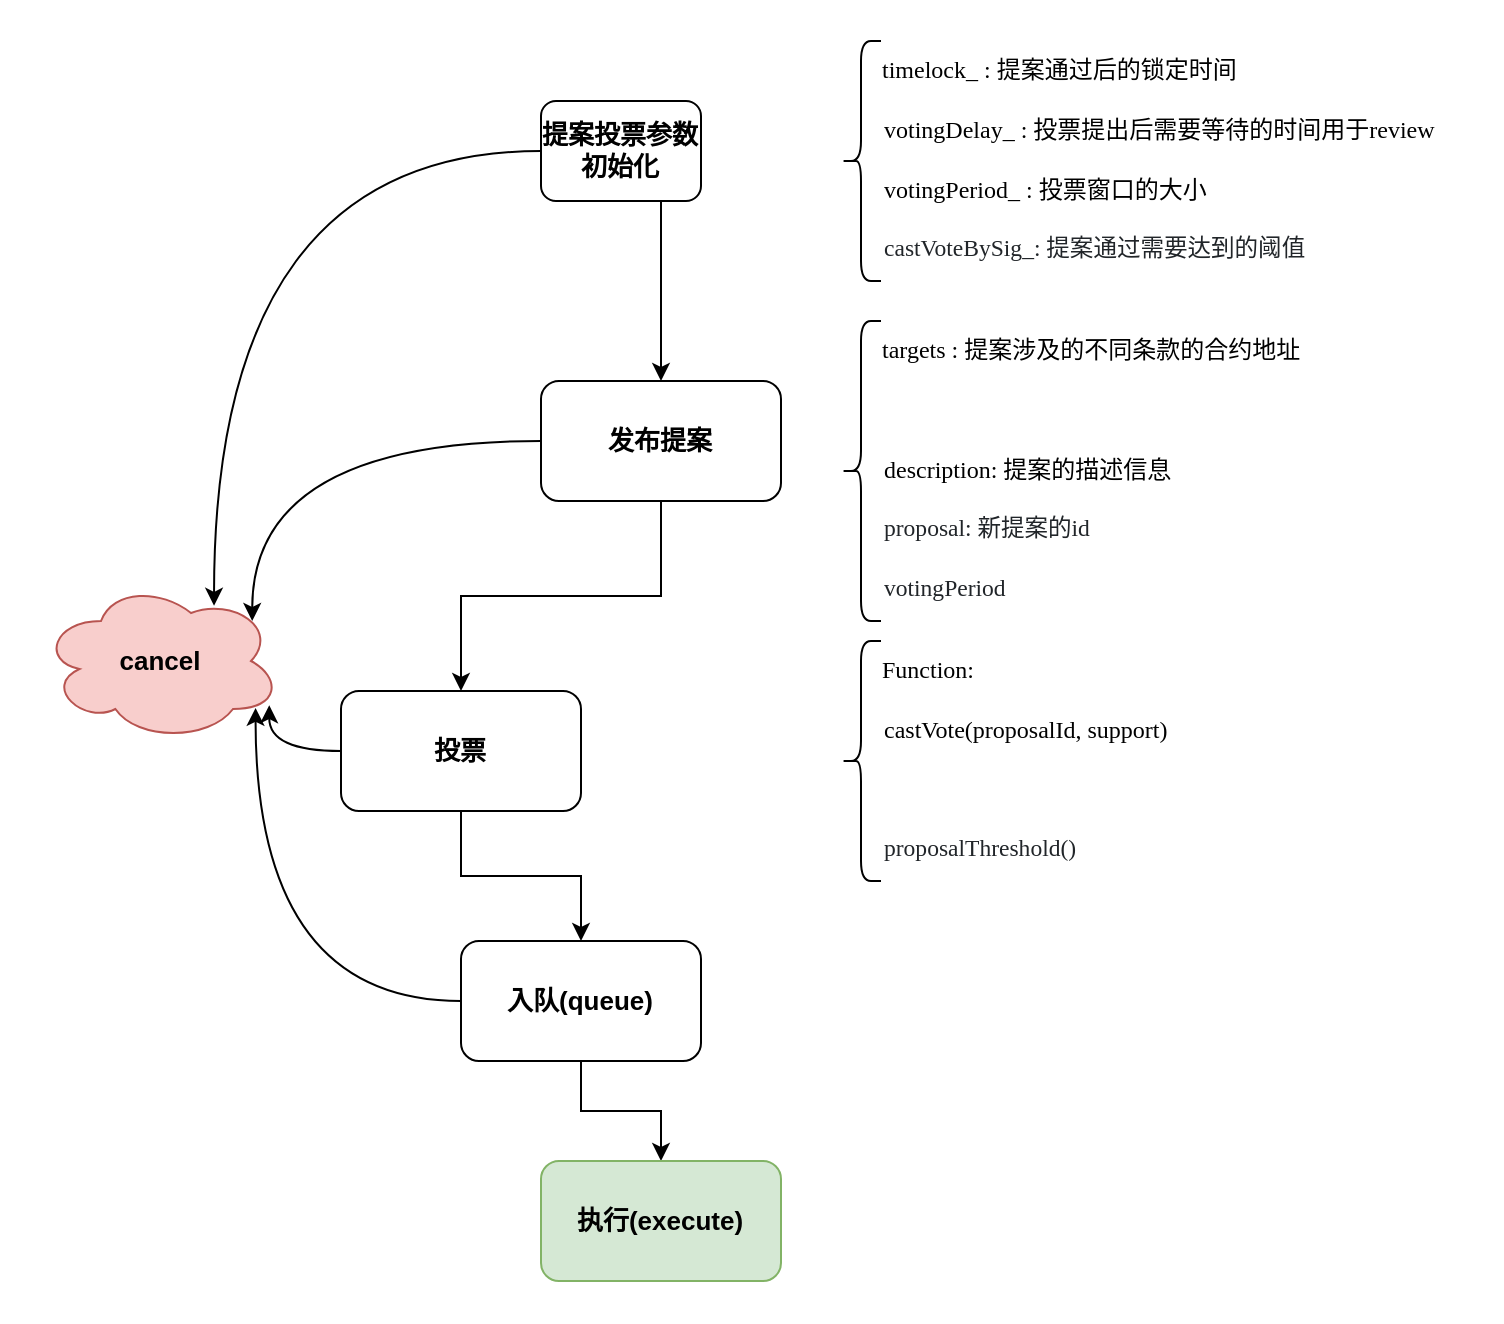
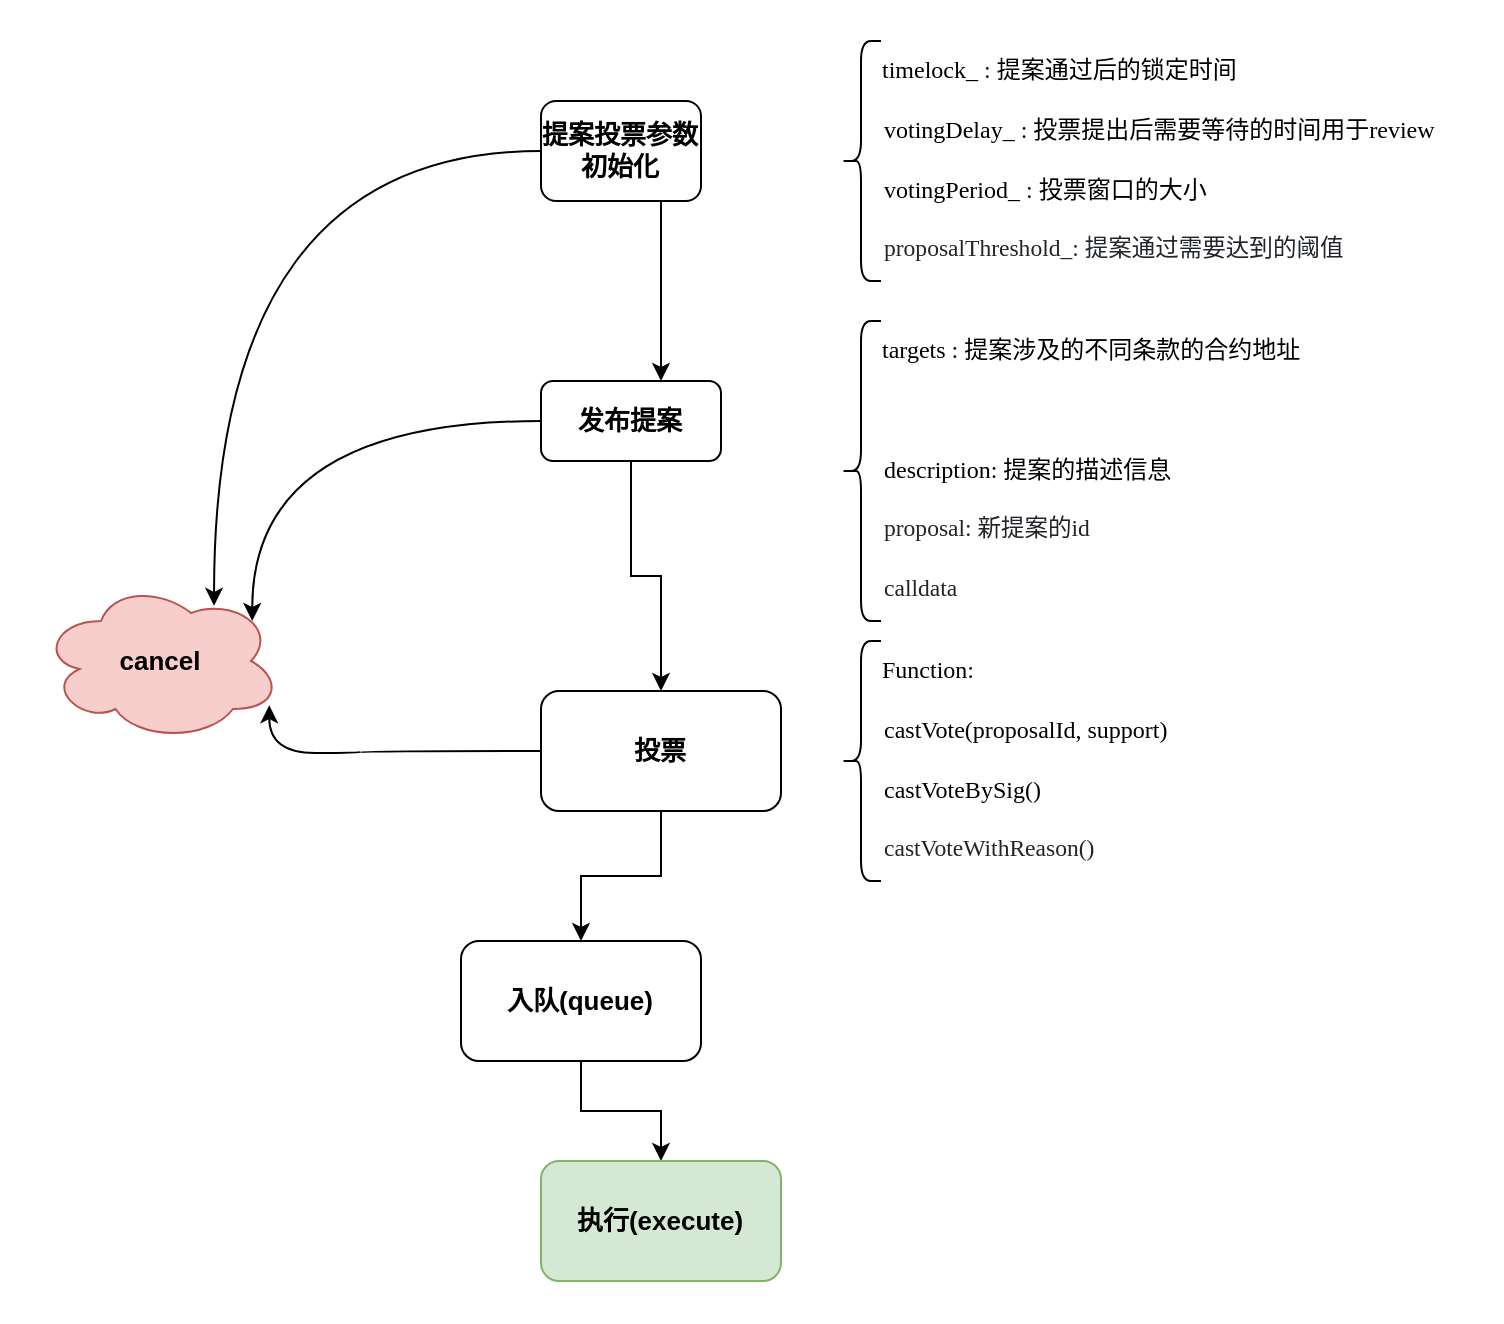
  <mxCell id="0" />
  <mxCell id="1" parent="0" />
  <mxCell id="2" value="" style="edgeStyle=orthogonalEdgeStyle;rounded=0;orthogonalLoop=1;jettySize=auto;html=1;fontStyle=1;fontSize=13;" edge="1" parent="1" source="5" target="13"><mxGeometry relative="1" as="geometry"><Array as="points"><mxPoint x="330" y="150" /><mxPoint x="330" y="150" /></Array></mxGeometry></mxCell>
  <mxCell id="3" style="edgeStyle=orthogonalEdgeStyle;orthogonalLoop=1;jettySize=auto;html=1;entryX=0.75;entryY=0.125;entryDx=0;entryDy=0;entryPerimeter=0;strokeColor=none;curved=1;fontStyle=1;fontSize=13;" edge="1" parent="1" source="5" target="31"><mxGeometry relative="1" as="geometry" /></mxCell>
  <mxCell id="4" style="edgeStyle=orthogonalEdgeStyle;orthogonalLoop=1;jettySize=auto;html=1;entryX=0.721;entryY=0.155;entryDx=0;entryDy=0;entryPerimeter=0;curved=1;fontStyle=1;fontSize=13;" edge="1" parent="1" source="5" target="31"><mxGeometry relative="1" as="geometry" /></mxCell>
  <mxCell id="5" value="提案投票参数初始化" style="rounded=1;whiteSpace=wrap;html=1;fontStyle=1;fontSize=13;" vertex="1" parent="1"><mxGeometry x="270" y="50" width="80" height="50" as="geometry" /></mxCell>
  <mxCell id="6" value="" style="shape=curlyBracket;whiteSpace=wrap;html=1;rounded=1;labelPosition=left;verticalLabelPosition=middle;align=right;verticalAlign=middle;fontFamily=Times New Roman;" vertex="1" parent="1"><mxGeometry x="420" y="20" width="20" height="120" as="geometry" /></mxCell>
  <mxCell id="7" value="timelock_ : 提案通过后的锁定时间" style="text;html=1;strokeColor=none;fillColor=none;align=left;verticalAlign=middle;whiteSpace=wrap;rounded=0;fontFamily=Times New Roman;" vertex="1" parent="1"><mxGeometry x="439" y="20" width="201" height="30" as="geometry" /></mxCell>
  <mxCell id="8" value="votingPeriod_ : 投票窗口的大小" style="text;html=1;strokeColor=none;fillColor=none;align=left;verticalAlign=middle;whiteSpace=wrap;rounded=0;fontFamily=Times New Roman;" vertex="1" parent="1"><mxGeometry x="440" y="80" width="230" height="30" as="geometry" /></mxCell>
  <mxCell id="9" value="votingDelay_ : 投票提出后需要等待的时间用于review" style="text;html=1;strokeColor=none;fillColor=none;align=left;verticalAlign=middle;whiteSpace=wrap;rounded=0;fontFamily=Times New Roman;" vertex="1" parent="1"><mxGeometry x="440" y="50" width="290" height="30" as="geometry" /></mxCell>
- <mxCell id="10" value="&lt;span style=&quot;color: rgb(33, 37, 41); font-size: 11.781px; font-style: normal; font-variant-ligatures: normal; font-variant-caps: normal; font-weight: 400; letter-spacing: normal; orphans: 2; text-align: start; text-indent: 0px; text-transform: none; widows: 2; word-spacing: 0px; -webkit-text-stroke-width: 0px; background-color: rgb(255, 255, 255); text-decoration-thickness: initial; text-decoration-style: initial; text-decoration-color: initial; float: none; display: inline !important;&quot;&gt;castVoteBySig_: 提案通过需要达到的阈值&lt;/span&gt;" style="text;whiteSpace=wrap;html=1;fontFamily=Times New Roman;" vertex="1" parent="1"><mxGeometry x="440" y="110" width="290" height="40" as="geometry" /></mxCell>
+ <mxCell id="10" value="&lt;span style=&quot;color: rgb(33, 37, 41); font-size: 11.781px; font-style: normal; font-variant-ligatures: normal; font-variant-caps: normal; font-weight: 400; letter-spacing: normal; orphans: 2; text-align: start; text-indent: 0px; text-transform: none; widows: 2; word-spacing: 0px; -webkit-text-stroke-width: 0px; background-color: rgb(255, 255, 255); text-decoration-thickness: initial; text-decoration-style: initial; text-decoration-color: initial; float: none; display: inline !important;&quot;&gt;proposalThreshold_: 提案通过需要达到的阈值&lt;/span&gt;" style="text;whiteSpace=wrap;html=1;fontFamily=Times New Roman;" vertex="1" parent="1"><mxGeometry x="440" y="110" width="290" height="40" as="geometry" /></mxCell>
  <mxCell id="11" value="" style="edgeStyle=orthogonalEdgeStyle;rounded=0;orthogonalLoop=1;jettySize=auto;html=1;fontStyle=1;fontSize=13;" edge="1" parent="1" source="13" target="21"><mxGeometry relative="1" as="geometry" /></mxCell>
  <mxCell id="12" style="edgeStyle=orthogonalEdgeStyle;orthogonalLoop=1;jettySize=auto;html=1;entryX=0.88;entryY=0.25;entryDx=0;entryDy=0;entryPerimeter=0;curved=1;fontStyle=1;fontSize=13;" edge="1" parent="1" source="13" target="31"><mxGeometry relative="1" as="geometry" /></mxCell>
- <mxCell id="13" value="发布提案" style="whiteSpace=wrap;html=1;rounded=1;fontStyle=1;fontSize=13;" vertex="1" parent="1"><mxGeometry x="270" y="190" width="120" height="60" as="geometry" /></mxCell>
+ <mxCell id="13" value="发布提案" style="whiteSpace=wrap;html=1;rounded=1;fontStyle=1;fontSize=13;" vertex="1" parent="1"><mxGeometry x="270" y="190" width="90" height="40" as="geometry" /></mxCell>
  <mxCell id="14" value="" style="shape=curlyBracket;whiteSpace=wrap;html=1;rounded=1;labelPosition=left;verticalLabelPosition=middle;align=right;verticalAlign=middle;fontFamily=Times New Roman;" vertex="1" parent="1"><mxGeometry x="420" y="160" width="20" height="150" as="geometry" /></mxCell>
  <mxCell id="15" value="targets : 提案涉及的不同条款的合约地址" style="text;html=1;strokeColor=none;fillColor=none;align=left;verticalAlign=middle;whiteSpace=wrap;rounded=0;fontFamily=Times New Roman;" vertex="1" parent="1"><mxGeometry x="439" y="160" width="231" height="30" as="geometry" /></mxCell>
  <mxCell id="16" value="description: 提案的描述信息" style="text;html=1;strokeColor=none;fillColor=none;align=left;verticalAlign=middle;whiteSpace=wrap;rounded=0;fontFamily=Times New Roman;" vertex="1" parent="1"><mxGeometry x="440" y="220" width="230" height="30" as="geometry" /></mxCell>
  <mxCell id="17" value="&lt;span style=&quot;color: rgb(33, 37, 41); font-size: 11.781px; font-style: normal; font-variant-ligatures: normal; font-variant-caps: normal; font-weight: 400; letter-spacing: normal; orphans: 2; text-align: start; text-indent: 0px; text-transform: none; widows: 2; word-spacing: 0px; -webkit-text-stroke-width: 0px; background-color: rgb(255, 255, 255); text-decoration-thickness: initial; text-decoration-style: initial; text-decoration-color: initial; float: none; display: inline !important;&quot;&gt;proposal: 新提案的id&lt;/span&gt;" style="text;whiteSpace=wrap;html=1;fontFamily=Times New Roman;" vertex="1" parent="1"><mxGeometry x="440" y="250" width="290" height="40" as="geometry" /></mxCell>
- <mxCell id="18" value="&lt;span style=&quot;color: rgb(33, 37, 41); font-size: 11.781px; font-style: normal; font-variant-ligatures: normal; font-variant-caps: normal; font-weight: 400; letter-spacing: normal; orphans: 2; text-align: start; text-indent: 0px; text-transform: none; widows: 2; word-spacing: 0px; -webkit-text-stroke-width: 0px; background-color: rgb(255, 255, 255); text-decoration-thickness: initial; text-decoration-style: initial; text-decoration-color: initial; float: none; display: inline !important;&quot;&gt;votingPeriod&lt;/span&gt;" style="text;whiteSpace=wrap;html=1;fontFamily=Times New Roman;" vertex="1" parent="1"><mxGeometry x="440" y="280" width="290" height="40" as="geometry" /></mxCell>
+ <mxCell id="18" value="&lt;span style=&quot;color: rgb(33, 37, 41); font-size: 11.781px; font-style: normal; font-variant-ligatures: normal; font-variant-caps: normal; font-weight: 400; letter-spacing: normal; orphans: 2; text-align: start; text-indent: 0px; text-transform: none; widows: 2; word-spacing: 0px; -webkit-text-stroke-width: 0px; background-color: rgb(255, 255, 255); text-decoration-thickness: initial; text-decoration-style: initial; text-decoration-color: initial; float: none; display: inline !important;&quot;&gt;calldata&lt;/span&gt;" style="text;whiteSpace=wrap;html=1;fontFamily=Times New Roman;" vertex="1" parent="1"><mxGeometry x="440" y="280" width="290" height="40" as="geometry" /></mxCell>
  <mxCell id="19" value="" style="edgeStyle=orthogonalEdgeStyle;rounded=0;orthogonalLoop=1;jettySize=auto;html=1;fontStyle=1;fontSize=13;" edge="1" parent="1" source="21" target="29"><mxGeometry relative="1" as="geometry" /></mxCell>
  <mxCell id="20" style="edgeStyle=orthogonalEdgeStyle;orthogonalLoop=1;jettySize=auto;html=1;entryX=0.951;entryY=0.776;entryDx=0;entryDy=0;entryPerimeter=0;curved=1;fontStyle=1;fontSize=13;" edge="1" parent="1" source="21" target="31"><mxGeometry relative="1" as="geometry"><mxPoint x="90" y="375" as="targetPoint" /><Array as="points"><mxPoint x="180" y="375" /><mxPoint x="134" y="376" /></Array></mxGeometry></mxCell>
- <mxCell id="21" value="投票" style="whiteSpace=wrap;html=1;rounded=1;fontStyle=1;fontSize=13;" vertex="1" parent="1"><mxGeometry x="170" y="345" width="120" height="60" as="geometry" /></mxCell>
+ <mxCell id="21" value="投票" style="whiteSpace=wrap;html=1;rounded=1;fontStyle=1;fontSize=13;" vertex="1" parent="1"><mxGeometry x="270" y="345" width="120" height="60" as="geometry" /></mxCell>
  <mxCell id="22" value="" style="shape=curlyBracket;whiteSpace=wrap;html=1;rounded=1;labelPosition=left;verticalLabelPosition=middle;align=right;verticalAlign=middle;fontFamily=Times New Roman;" vertex="1" parent="1"><mxGeometry x="420" y="320" width="20" height="120" as="geometry" /></mxCell>
  <mxCell id="23" value="Function:" style="text;html=1;strokeColor=none;fillColor=none;align=left;verticalAlign=middle;whiteSpace=wrap;rounded=0;fontFamily=Times New Roman;" vertex="1" parent="1"><mxGeometry x="439" y="320" width="201" height="30" as="geometry" /></mxCell>
+ <mxCell id="24" value="castVoteBySig()" style="text;html=1;strokeColor=none;fillColor=none;align=left;verticalAlign=middle;whiteSpace=wrap;rounded=0;fontFamily=Times New Roman;" vertex="1" parent="1"><mxGeometry x="440" y="380" width="230" height="30" as="geometry" /></mxCell>
  <mxCell id="25" value="castVote(proposalId, support)" style="text;html=1;strokeColor=none;fillColor=none;align=left;verticalAlign=middle;whiteSpace=wrap;rounded=0;fontFamily=Times New Roman;" vertex="1" parent="1"><mxGeometry x="440" y="350" width="230" height="30" as="geometry" /></mxCell>
- <mxCell id="26" value="&lt;font color=&quot;#212529&quot;&gt;&lt;span style=&quot;font-size: 11.781px; background-color: rgb(255, 255, 255);&quot;&gt;proposalThreshold()&lt;/span&gt;&lt;/font&gt;" style="text;whiteSpace=wrap;html=1;fontFamily=Times New Roman;" vertex="1" parent="1"><mxGeometry x="440" y="410" width="290" height="40" as="geometry" /></mxCell>
+ <mxCell id="26" value="&lt;font color=&quot;#212529&quot;&gt;&lt;span style=&quot;font-size: 11.781px; background-color: rgb(255, 255, 255);&quot;&gt;castVoteWithReason()&lt;/span&gt;&lt;/font&gt;" style="text;whiteSpace=wrap;html=1;fontFamily=Times New Roman;" vertex="1" parent="1"><mxGeometry x="440" y="410" width="290" height="40" as="geometry" /></mxCell>
  <mxCell id="27" value="" style="edgeStyle=orthogonalEdgeStyle;rounded=0;orthogonalLoop=1;jettySize=auto;html=1;fontStyle=1;fontSize=13;" edge="1" parent="1" source="29" target="30"><mxGeometry relative="1" as="geometry" /></mxCell>
- <mxCell id="28" style="edgeStyle=orthogonalEdgeStyle;orthogonalLoop=1;jettySize=auto;html=1;entryX=0.894;entryY=0.793;entryDx=0;entryDy=0;entryPerimeter=0;curved=1;fontStyle=1;fontSize=13;" edge="1" parent="1" source="29" target="31"><mxGeometry relative="1" as="geometry" /></mxCell>
  <mxCell id="29" value="入队(queue)" style="whiteSpace=wrap;html=1;rounded=1;fontStyle=1;fontSize=13;" vertex="1" parent="1"><mxGeometry x="230" y="470" width="120" height="60" as="geometry" /></mxCell>
  <mxCell id="30" value="执行(execute)" style="whiteSpace=wrap;html=1;rounded=1;fontStyle=1;fontSize=13;fillColor=#d5e8d4;strokeColor=#82b366;" vertex="1" parent="1"><mxGeometry x="270" y="580" width="120" height="60" as="geometry" /></mxCell>
  <mxCell id="31" value="cancel" style="ellipse;shape=cloud;whiteSpace=wrap;html=1;fontStyle=1;fontSize=13;fillColor=#f8cecc;strokeColor=#b85450;" vertex="1" parent="1"><mxGeometry x="20" y="290" width="120" height="80" as="geometry" /></mxCell>
